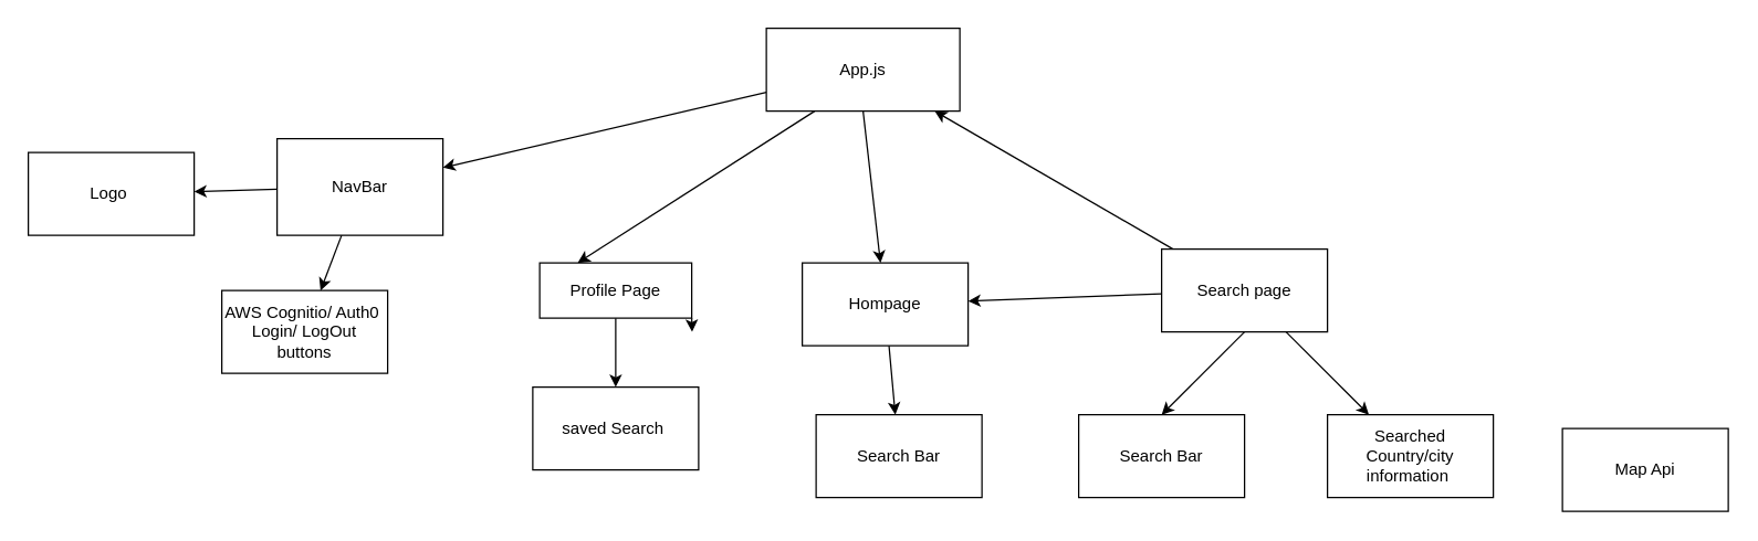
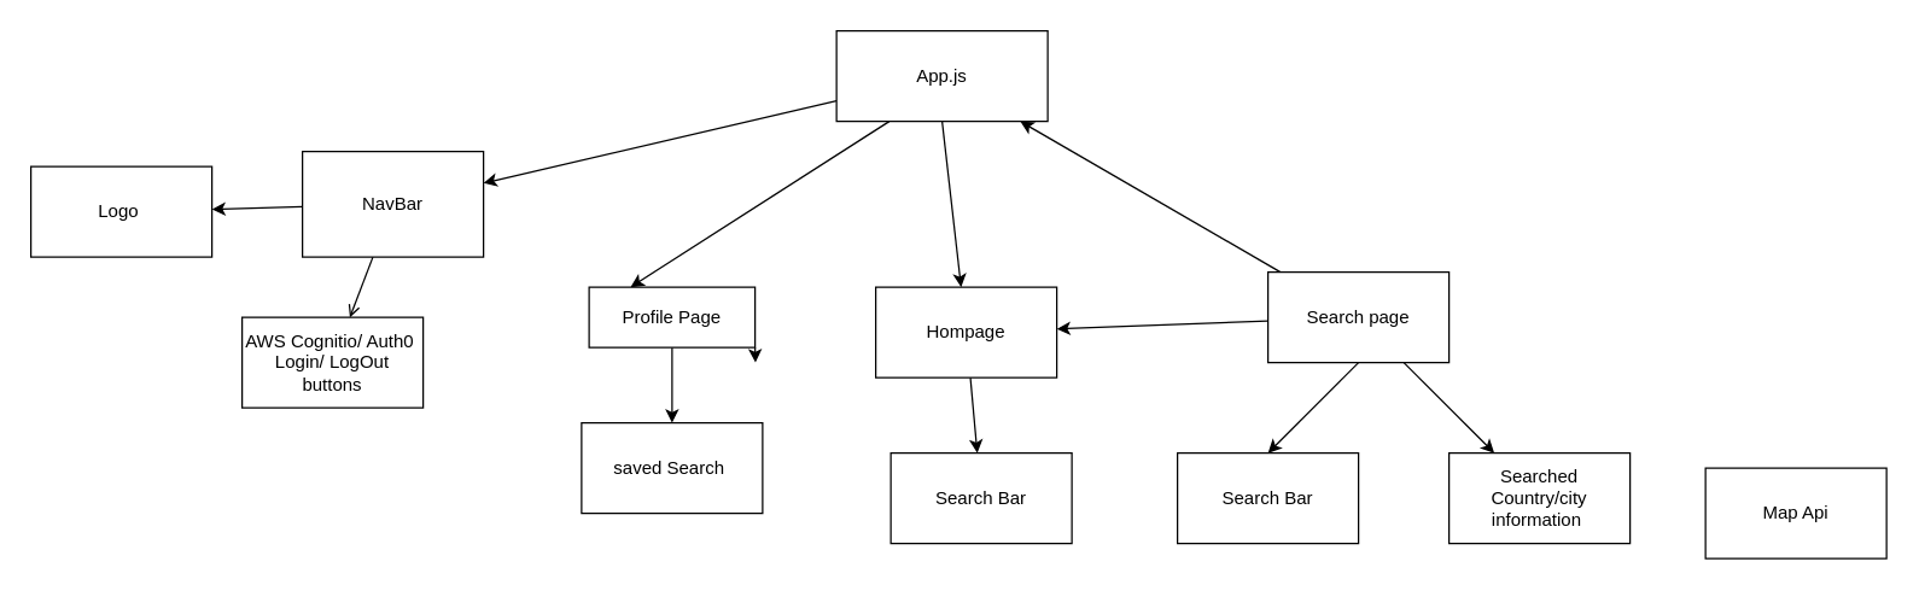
  <mxCell id="0" />
  <mxCell id="1" parent="0" />
  <mxCell id="2" value="" style="edgeStyle=none;html=1;" edge="1" parent="1" source="5" target="8"><mxGeometry relative="1" as="geometry" /></mxCell>
  <mxCell id="3" style="edgeStyle=none;html=1;exitX=0.5;exitY=1;exitDx=0;exitDy=0;" edge="1" parent="1" source="5" target="18"><mxGeometry relative="1" as="geometry" /></mxCell>
  <mxCell id="4" style="edgeStyle=none;html=1;exitX=0.25;exitY=1;exitDx=0;exitDy=0;entryX=0.25;entryY=0;entryDx=0;entryDy=0;" edge="1" parent="1" source="5" target="11"><mxGeometry relative="1" as="geometry" /></mxCell>
  <mxCell id="5" value="App.js" style="whiteSpace=wrap;html=1;" vertex="1" parent="1"><mxGeometry x="554" y="20" width="140" height="60" as="geometry" /></mxCell>
- <mxCell id="6" value="" style="edgeStyle=none;html=1;" edge="1" parent="1" source="8" target="19"><mxGeometry relative="1" as="geometry" /></mxCell>
+ <mxCell id="6" value="" style="edgeStyle=none;html=1;endArrow=open;" edge="1" parent="1" source="8" target="19"><mxGeometry relative="1" as="geometry" /></mxCell>
  <mxCell id="7" value="" style="edgeStyle=none;html=1;" edge="1" parent="1" source="8" target="20"><mxGeometry relative="1" as="geometry" /></mxCell>
  <mxCell id="8" value="NavBar" style="whiteSpace=wrap;html=1;" vertex="1" parent="1"><mxGeometry x="200" y="100" width="120" height="70" as="geometry" /></mxCell>
  <mxCell id="9" value="" style="edgeStyle=none;html=1;" edge="1" parent="1" source="11" target="24"><mxGeometry relative="1" as="geometry" /></mxCell>
  <mxCell id="10" style="edgeStyle=none;html=1;exitX=1;exitY=1;exitDx=0;exitDy=0;" edge="1" parent="1" source="11"><mxGeometry relative="1" as="geometry"><mxPoint x="500.286" y="240" as="targetPoint" /></mxGeometry></mxCell>
  <mxCell id="11" value="Profile Page" style="whiteSpace=wrap;html=1;" vertex="1" parent="1"><mxGeometry x="390" y="190" width="110" height="40" as="geometry" /></mxCell>
  <mxCell id="12" style="edgeStyle=none;html=1;exitX=0.5;exitY=1;exitDx=0;exitDy=0;entryX=0.5;entryY=0;entryDx=0;entryDy=0;" edge="1" parent="1" source="16" target="21"><mxGeometry relative="1" as="geometry" /></mxCell>
  <mxCell id="13" style="edgeStyle=none;html=1;exitX=0.75;exitY=1;exitDx=0;exitDy=0;entryX=0.25;entryY=0;entryDx=0;entryDy=0;" edge="1" parent="1" source="16" target="22"><mxGeometry relative="1" as="geometry" /></mxCell>
  <mxCell id="14" style="edgeStyle=none;html=1;" edge="1" parent="1" source="16" target="18"><mxGeometry relative="1" as="geometry" /></mxCell>
  <mxCell id="15" style="edgeStyle=none;html=1;" edge="1" parent="1" source="16" target="5"><mxGeometry relative="1" as="geometry" /></mxCell>
  <mxCell id="16" value="Search page" style="whiteSpace=wrap;html=1;" vertex="1" parent="1"><mxGeometry x="840" y="180" width="120" height="60" as="geometry" /></mxCell>
  <mxCell id="17" value="" style="edgeStyle=none;html=1;" edge="1" parent="1" source="18" target="25"><mxGeometry relative="1" as="geometry" /></mxCell>
  <mxCell id="18" value="Hompage" style="whiteSpace=wrap;html=1;" vertex="1" parent="1"><mxGeometry x="580" y="190" width="120" height="60" as="geometry" /></mxCell>
  <mxCell id="19" value="AWS Cognitio/ Auth0&amp;nbsp;&lt;br&gt;Login/ LogOut buttons" style="whiteSpace=wrap;html=1;" vertex="1" parent="1"><mxGeometry x="160" y="210" width="120" height="60" as="geometry" /></mxCell>
  <mxCell id="20" value="Logo&amp;nbsp;" style="whiteSpace=wrap;html=1;" vertex="1" parent="1"><mxGeometry x="20" y="110" width="120" height="60" as="geometry" /></mxCell>
  <mxCell id="21" value="Search Bar" style="whiteSpace=wrap;html=1;" vertex="1" parent="1"><mxGeometry x="780" y="300" width="120" height="60" as="geometry" /></mxCell>
  <mxCell id="22" value="Searched Country/city information&amp;nbsp;" style="whiteSpace=wrap;html=1;" vertex="1" parent="1"><mxGeometry x="960" y="300" width="120" height="60" as="geometry" /></mxCell>
  <mxCell id="23" value="Map Api" style="whiteSpace=wrap;html=1;" vertex="1" parent="1"><mxGeometry x="1130" y="310" width="120" height="60" as="geometry" /></mxCell>
  <mxCell id="24" value="saved Search&amp;nbsp;" style="whiteSpace=wrap;html=1;" vertex="1" parent="1"><mxGeometry x="385" y="280" width="120" height="60" as="geometry" /></mxCell>
  <mxCell id="25" value="Search Bar" style="whiteSpace=wrap;html=1;" vertex="1" parent="1"><mxGeometry x="590" y="300" width="120" height="60" as="geometry" /></mxCell>
